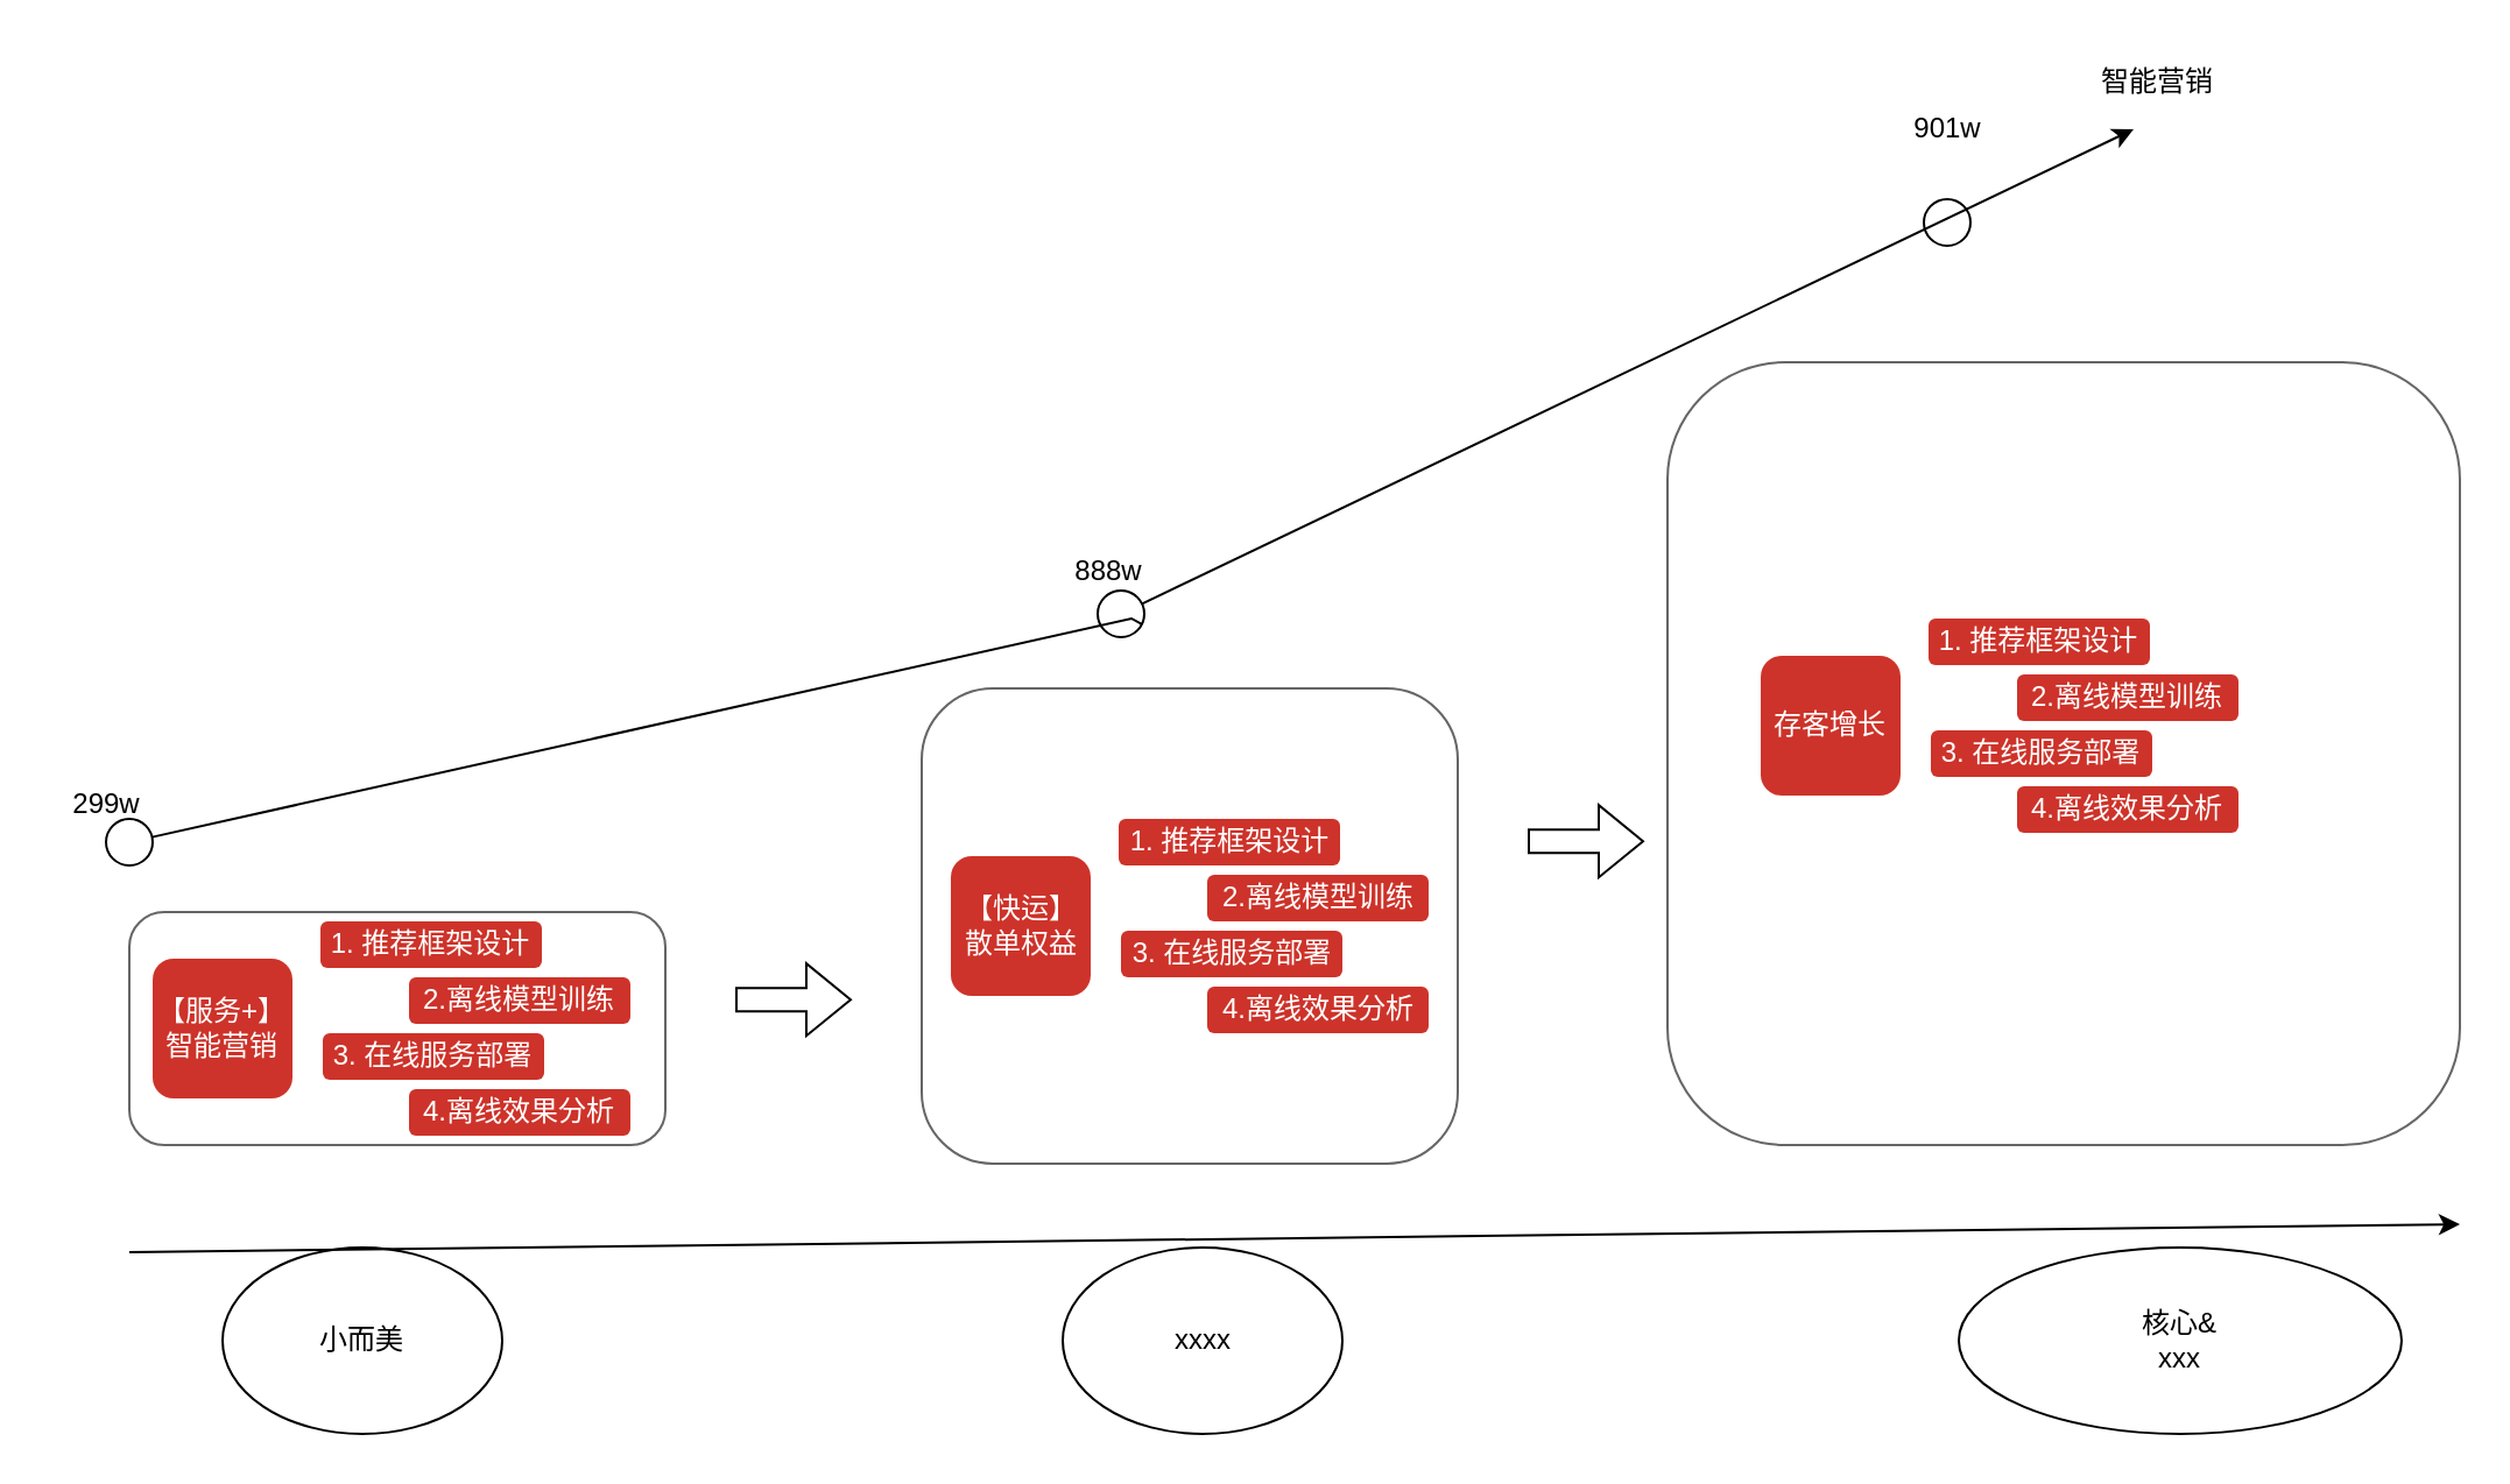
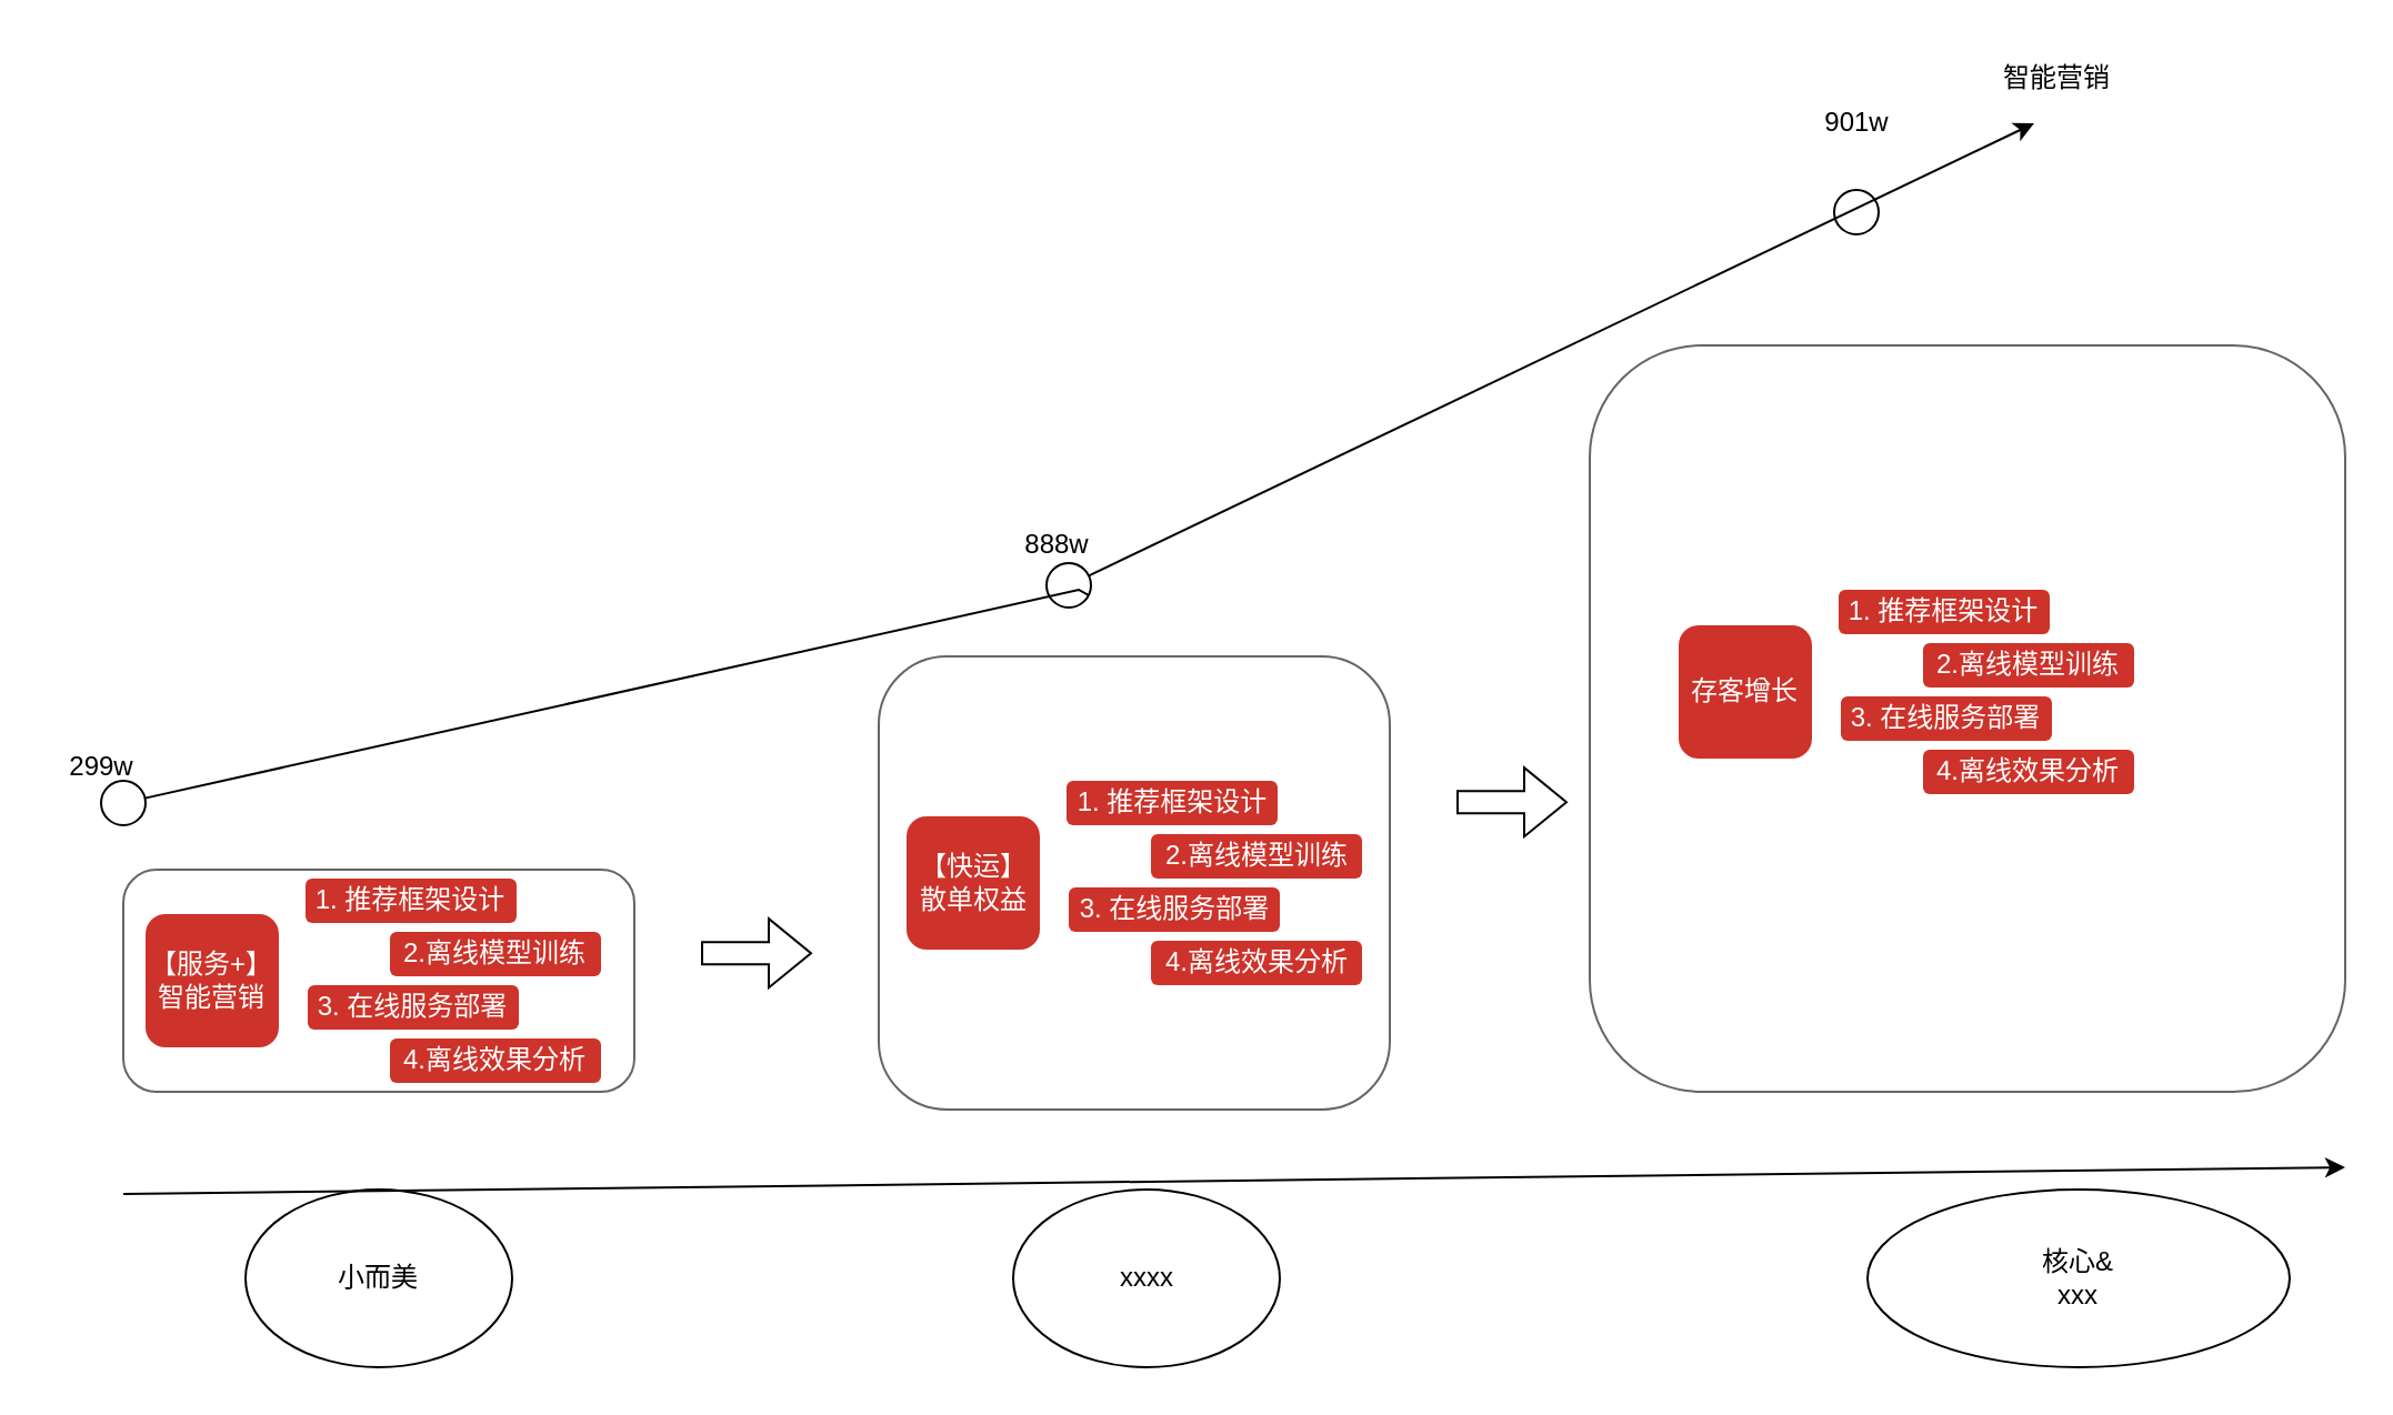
  <mxCell id="0" />
  <mxCell id="1" parent="0" />
  <mxCell id="2" value="&lt;div style=&quot;text-align: justify;&quot;&gt;&lt;br&gt;&lt;/div&gt;" style="rounded=1;whiteSpace=wrap;html=1;align=center;strokeColor=#666666;fontColor=#333333;fillColor=none;container=0;" vertex="1" parent="1"><mxGeometry x="55" y="391" width="230" height="100" as="geometry" /></mxCell>
  <mxCell id="3" value="1. 推荐框架设计" style="rounded=1;whiteSpace=wrap;html=1;fontColor=#FFFFFF;strokeColor=none;fillColor=#CD332A;container=0;" vertex="1" parent="1"><mxGeometry x="137" y="395" width="95" height="20" as="geometry" /></mxCell>
  <mxCell id="4" value="2.离线模型训练" style="rounded=1;whiteSpace=wrap;html=1;fontColor=#FFFFFF;strokeColor=none;fillColor=#CD332A;container=0;" vertex="1" parent="1"><mxGeometry x="175" y="419" width="95" height="20" as="geometry" /></mxCell>
  <mxCell id="5" value="3. 在线服务部署" style="rounded=1;whiteSpace=wrap;html=1;fontColor=#FFFFFF;strokeColor=none;fillColor=#CD332A;container=0;" vertex="1" parent="1"><mxGeometry x="138" y="443" width="95" height="20" as="geometry" /></mxCell>
  <mxCell id="6" value="4.离线效果分析" style="rounded=1;whiteSpace=wrap;html=1;fontColor=#FFFFFF;strokeColor=none;fillColor=#CD332A;container=0;" vertex="1" parent="1"><mxGeometry x="175" y="467" width="95" height="20" as="geometry" /></mxCell>
  <mxCell id="7" value="【服务+】智能营销" style="rounded=1;whiteSpace=wrap;html=1;fillColor=#CD332A;strokeColor=none;fontColor=#FFFFFF;" vertex="1" parent="1"><mxGeometry x="65" y="411" width="60" height="60" as="geometry" /></mxCell>
  <mxCell id="8" value="&lt;div style=&quot;text-align: justify;&quot;&gt;&lt;br&gt;&lt;/div&gt;" style="rounded=1;whiteSpace=wrap;html=1;align=center;strokeColor=#666666;fontColor=#333333;fillColor=none;container=0;" vertex="1" parent="1"><mxGeometry x="395" y="295" width="230" height="204" as="geometry" /></mxCell>
  <mxCell id="9" value="1. 推荐框架设计" style="rounded=1;whiteSpace=wrap;html=1;fontColor=#FFFFFF;strokeColor=none;fillColor=#CD332A;container=0;" vertex="1" parent="1"><mxGeometry x="479.5" y="351" width="95" height="20" as="geometry" /></mxCell>
  <mxCell id="10" value="2.离线模型训练" style="rounded=1;whiteSpace=wrap;html=1;fontColor=#FFFFFF;strokeColor=none;fillColor=#CD332A;container=0;" vertex="1" parent="1"><mxGeometry x="517.5" y="375" width="95" height="20" as="geometry" /></mxCell>
  <mxCell id="11" value="3. 在线服务部署" style="rounded=1;whiteSpace=wrap;html=1;fontColor=#FFFFFF;strokeColor=none;fillColor=#CD332A;container=0;" vertex="1" parent="1"><mxGeometry x="480.5" y="399" width="95" height="20" as="geometry" /></mxCell>
  <mxCell id="12" value="4.离线效果分析" style="rounded=1;whiteSpace=wrap;html=1;fontColor=#FFFFFF;strokeColor=none;fillColor=#CD332A;container=0;" vertex="1" parent="1"><mxGeometry x="517.5" y="423" width="95" height="20" as="geometry" /></mxCell>
  <mxCell id="13" value="【快运】散单权益" style="rounded=1;whiteSpace=wrap;html=1;fillColor=#CD332A;strokeColor=none;fontColor=#FFFFFF;" vertex="1" parent="1"><mxGeometry x="407.5" y="367" width="60" height="60" as="geometry" /></mxCell>
  <mxCell id="14" value="&lt;div style=&quot;text-align: justify;&quot;&gt;&lt;br&gt;&lt;/div&gt;" style="rounded=1;whiteSpace=wrap;html=1;align=center;strokeColor=#666666;fontColor=#333333;fillColor=none;container=0;" vertex="1" parent="1"><mxGeometry x="715" y="155" width="340" height="336" as="geometry" /></mxCell>
  <mxCell id="15" value="1. 推荐框架设计" style="rounded=1;whiteSpace=wrap;html=1;fontColor=#FFFFFF;strokeColor=none;fillColor=#CD332A;container=0;" vertex="1" parent="1"><mxGeometry x="827" y="265" width="95" height="20" as="geometry" /></mxCell>
  <mxCell id="16" value="2.离线模型训练" style="rounded=1;whiteSpace=wrap;html=1;fontColor=#FFFFFF;strokeColor=none;fillColor=#CD332A;container=0;" vertex="1" parent="1"><mxGeometry x="865" y="289" width="95" height="20" as="geometry" /></mxCell>
  <mxCell id="17" value="3. 在线服务部署" style="rounded=1;whiteSpace=wrap;html=1;fontColor=#FFFFFF;strokeColor=none;fillColor=#CD332A;container=0;" vertex="1" parent="1"><mxGeometry x="828" y="313" width="95" height="20" as="geometry" /></mxCell>
  <mxCell id="18" value="4.离线效果分析" style="rounded=1;whiteSpace=wrap;html=1;fontColor=#FFFFFF;strokeColor=none;fillColor=#CD332A;container=0;" vertex="1" parent="1"><mxGeometry x="865" y="337" width="95" height="20" as="geometry" /></mxCell>
  <mxCell id="19" value="存客增长" style="rounded=1;whiteSpace=wrap;html=1;fillColor=#CD332A;strokeColor=none;fontColor=#FFFFFF;" vertex="1" parent="1"><mxGeometry x="755" y="281" width="60" height="60" as="geometry" /></mxCell>
  <mxCell id="20" value="" style="shape=flexArrow;endArrow=classic;html=1;rounded=0;" edge="1" parent="1"><mxGeometry width="50" height="50" relative="1" as="geometry"><mxPoint x="315" y="428.6" as="sourcePoint" /><mxPoint x="365" y="428.6" as="targetPoint" /></mxGeometry></mxCell>
  <mxCell id="21" value="" style="shape=flexArrow;endArrow=classic;html=1;rounded=0;" edge="1" parent="1"><mxGeometry width="50" height="50" relative="1" as="geometry"><mxPoint x="655" y="360.6" as="sourcePoint" /><mxPoint x="705" y="360.6" as="targetPoint" /></mxGeometry></mxCell>
  <mxCell id="22" value="" style="endArrow=classic;html=1;rounded=0;startArrow=none;" edge="1" parent="1" source="34"><mxGeometry width="50" height="50" relative="1" as="geometry"><mxPoint x="45" y="365" as="sourcePoint" /><mxPoint x="915" y="55" as="targetPoint" /><Array as="points" /></mxGeometry></mxCell>
  <mxCell id="23" value="" style="endArrow=classic;html=1;rounded=0;" edge="1" parent="1"><mxGeometry width="50" height="50" relative="1" as="geometry"><mxPoint x="55" y="537" as="sourcePoint" /><mxPoint x="1055" y="525" as="targetPoint" /></mxGeometry></mxCell>
- <mxCell id="24" value="小而美" style="ellipse;whiteSpace=wrap;html=1;fillColor=none;" vertex="1" parent="1"><mxGeometry x="95" y="535" width="120" height="80" as="geometry" /></mxCell>
+ <mxCell id="24" value="小而美" style="ellipse;whiteSpace=wrap;html=1;fillColor=none;" vertex="1" parent="1"><mxGeometry x="110" y="535" width="120" height="80" as="geometry" /></mxCell>
  <mxCell id="25" value="xxxx" style="ellipse;whiteSpace=wrap;html=1;fillColor=none;" vertex="1" parent="1"><mxGeometry x="455.5" y="535" width="120" height="80" as="geometry" /></mxCell>
  <mxCell id="26" value="核心&amp;amp;&lt;br&gt;xxx" style="ellipse;whiteSpace=wrap;html=1;fillColor=none;" vertex="1" parent="1"><mxGeometry x="840" y="535" width="190" height="80" as="geometry" /></mxCell>
  <mxCell id="27" value="299w" style="text;html=1;align=center;verticalAlign=middle;resizable=0;points=[];autosize=1;strokeColor=none;fillColor=none;" vertex="1" parent="1"><mxGeometry x="20" y="330" width="50" height="30" as="geometry" /></mxCell>
  <mxCell id="28" value="888w" style="text;html=1;align=center;verticalAlign=middle;resizable=0;points=[];autosize=1;strokeColor=none;fillColor=none;" vertex="1" parent="1"><mxGeometry x="450" y="230" width="50" height="30" as="geometry" /></mxCell>
  <mxCell id="29" value="901w" style="text;html=1;align=center;verticalAlign=middle;resizable=0;points=[];autosize=1;strokeColor=none;fillColor=none;" vertex="1" parent="1"><mxGeometry x="810" y="40" width="50" height="30" as="geometry" /></mxCell>
  <mxCell id="30" value="" style="endArrow=none;html=1;rounded=0;" edge="1" parent="1" target="31"><mxGeometry width="50" height="50" relative="1" as="geometry"><mxPoint x="45" y="365" as="sourcePoint" /><mxPoint x="915" y="55" as="targetPoint" /><Array as="points" /></mxGeometry></mxCell>
  <mxCell id="31" value="" style="ellipse;whiteSpace=wrap;html=1;aspect=fixed;fillColor=none;" vertex="1" parent="1"><mxGeometry x="45" y="351" width="20" height="20" as="geometry" /></mxCell>
  <mxCell id="32" value="" style="ellipse;whiteSpace=wrap;html=1;aspect=fixed;fillColor=none;" vertex="1" parent="1"><mxGeometry x="825" y="85" width="20" height="20" as="geometry" /></mxCell>
  <mxCell id="33" value="" style="endArrow=none;html=1;rounded=0;startArrow=none;" edge="1" parent="1" source="31" target="34"><mxGeometry width="50" height="50" relative="1" as="geometry"><mxPoint x="65" y="359" as="sourcePoint" /><mxPoint x="915" y="55" as="targetPoint" /><Array as="points"><mxPoint x="485" y="265" /></Array></mxGeometry></mxCell>
  <mxCell id="34" value="" style="ellipse;whiteSpace=wrap;html=1;aspect=fixed;fillColor=none;" vertex="1" parent="1"><mxGeometry x="470.5" y="253" width="20" height="20" as="geometry" /></mxCell>
  <mxCell id="35" value="智能营销" style="text;html=1;align=center;verticalAlign=middle;resizable=0;points=[];autosize=1;strokeColor=none;fillColor=none;" vertex="1" parent="1"><mxGeometry x="875" y="20" width="100" height="30" as="geometry" /></mxCell>
